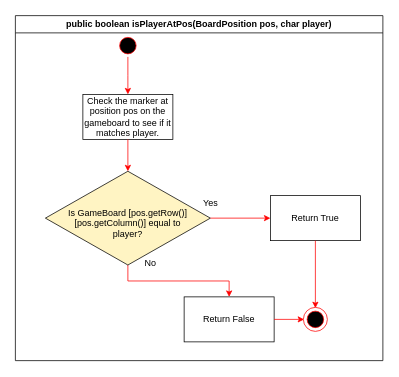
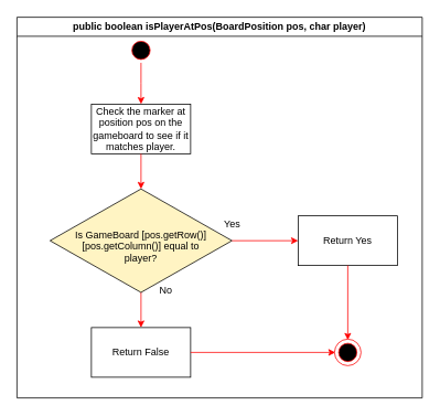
  <mxCell id="0" />
  <mxCell id="1" parent="0" />
  <mxCell id="2" value="public boolean isPlayerAtPos(BoardPosition pos, char player)" style="swimlane;whiteSpace=wrap" parent="1" vertex="1"><mxGeometry x="20" y="20" width="490" height="460" as="geometry"><mxRectangle x="530" y="40" width="300" height="23" as="alternateBounds" /></mxGeometry></mxCell>
  <mxCell id="3" value="" style="edgeStyle=orthogonalEdgeStyle;rounded=0;orthogonalLoop=1;jettySize=auto;html=1;strokeColor=#FF0000;" parent="2" source="4" edge="1"><mxGeometry relative="1" as="geometry"><mxPoint x="150" y="105" as="targetPoint" /></mxGeometry></mxCell>
  <mxCell id="4" value="" style="ellipse;shape=startState;fillColor=#000000;strokeColor=#ff0000;" parent="2" vertex="1"><mxGeometry x="135" y="25" width="30" height="30" as="geometry" /></mxCell>
  <mxCell id="5" value="Check the marker at position pos on the gameboard to see if it matches player." style="rounded=0;whiteSpace=wrap;html=1;" parent="2" vertex="1"><mxGeometry x="90" y="105" width="120" height="60" as="geometry" /></mxCell>
  <mxCell id="6" value="" style="edgeStyle=orthogonalEdgeStyle;rounded=0;orthogonalLoop=1;jettySize=auto;html=1;strokeColor=#FF0000;" parent="2" source="7" target="11" edge="1"><mxGeometry relative="1" as="geometry" /></mxCell>
  <mxCell id="7" value="Is GameBoard [pos.getRow()][pos.getColumn()] equal to player?" style="rhombus;whiteSpace=wrap;html=1;fillColor=#FFF4C3;spacingLeft=20;spacingRight=20;spacingTop=13;" parent="2" vertex="1"><mxGeometry x="40" y="207.5" width="220" height="125" as="geometry" /></mxCell>
  <mxCell id="8" value="" style="edgeStyle=orthogonalEdgeStyle;rounded=0;orthogonalLoop=1;jettySize=auto;html=1;strokeColor=#FF0000;" parent="2" source="5" target="7" edge="1"><mxGeometry relative="1" as="geometry"><mxPoint x="140" y="245" as="targetPoint" /></mxGeometry></mxCell>
- <mxCell id="9" value="Return True" style="rounded=0;whiteSpace=wrap;html=1;" parent="2" vertex="1"><mxGeometry x="340" y="240" width="120" height="60" as="geometry" /></mxCell>
+ <mxCell id="9" value="Return Yes" style="rounded=0;whiteSpace=wrap;html=1;" parent="2" vertex="1"><mxGeometry x="340" y="240" width="120" height="60" as="geometry" /></mxCell>
  <mxCell id="10" value="" style="edgeStyle=orthogonalEdgeStyle;rounded=0;orthogonalLoop=1;jettySize=auto;html=1;strokeColor=#FF0000;" parent="2" source="7" target="9" edge="1"><mxGeometry relative="1" as="geometry"><mxPoint x="290" y="275" as="targetPoint" /></mxGeometry></mxCell>
- <mxCell id="11" value="Return False" style="rounded=0;whiteSpace=wrap;html=1;" parent="2" vertex="1"><mxGeometry x="225" y="375" width="120" height="60" as="geometry" /></mxCell>
+ <mxCell id="11" value="Return False" style="rounded=0;whiteSpace=wrap;html=1;" parent="2" vertex="1"><mxGeometry x="90" y="375" width="120" height="60" as="geometry" /></mxCell>
  <mxCell id="12" value="" style="edgeStyle=orthogonalEdgeStyle;rounded=0;orthogonalLoop=1;jettySize=auto;html=1;strokeColor=#FF0000;exitX=0.5;exitY=1;exitDx=0;exitDy=0;" parent="2" source="9" target="16" edge="1"><mxGeometry relative="1" as="geometry"><mxPoint x="430" y="310" as="sourcePoint" /></mxGeometry></mxCell>
  <mxCell id="13" value="" style="edgeStyle=orthogonalEdgeStyle;rounded=0;orthogonalLoop=1;jettySize=auto;html=1;strokeColor=#FF0000;exitX=1;exitY=0.5;exitDx=0;exitDy=0;" parent="2" source="11" target="16" edge="1"><mxGeometry relative="1" as="geometry"><mxPoint x="335" y="405" as="sourcePoint" /></mxGeometry></mxCell>
  <mxCell id="14" value="" style="group" parent="2" vertex="1" connectable="0"><mxGeometry x="384" y="389" width="32" height="32" as="geometry" /></mxCell>
  <mxCell id="15" value="" style="ellipse;whiteSpace=wrap;html=1;aspect=fixed;fillColor=#ffffff;strokeColor=#FF0000;" parent="14" vertex="1"><mxGeometry width="32" height="32" as="geometry" /></mxCell>
  <mxCell id="16" value="" style="ellipse;shape=startState;fillColor=#000000;strokeColor=#ff0000;" parent="14" vertex="1"><mxGeometry x="1" y="1" width="30" height="30" as="geometry" /></mxCell>
  <mxCell id="17" value="Yes" style="text;html=1;align=center;verticalAlign=middle;resizable=0;points=[];autosize=1;" vertex="1" parent="1"><mxGeometry x="260" y="260" width="40" height="20" as="geometry" /></mxCell>
  <mxCell id="18" value="No" style="text;html=1;align=center;verticalAlign=middle;resizable=0;points=[];autosize=1;" vertex="1" parent="1"><mxGeometry x="185" y="340" width="30" height="20" as="geometry" /></mxCell>
